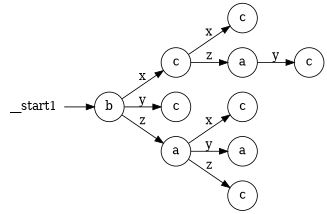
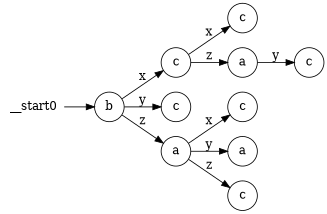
  digraph {
    rankdir=LR
    node [shape=circle]
    n1 [label=b]
    n2 [label=c]
    n3 [label=c]
    n4 [label=a]
    n5 [label=c]
    n6 [label=a]
    n7 [label=c]
    n8 [label=a]
    n9 [label=c]
    n10 [label=c]
-   __start0 [height=0 shape=none width=0 label=__start1]
+   __start0 [height=0 shape=none width=0]
    n1 -> n2 [label=x]
    n1 -> n3 [label=y]
    n1 -> n4 [label=z]
    n2 -> n5 [label=x]
    n2 -> n6 [label=z]
    n4 -> n7 [label=x]
    n4 -> n8 [label=y]
    n4 -> n9 [label=z]
    n6 -> n10 [label=y]
    __start0 -> n1
  }
